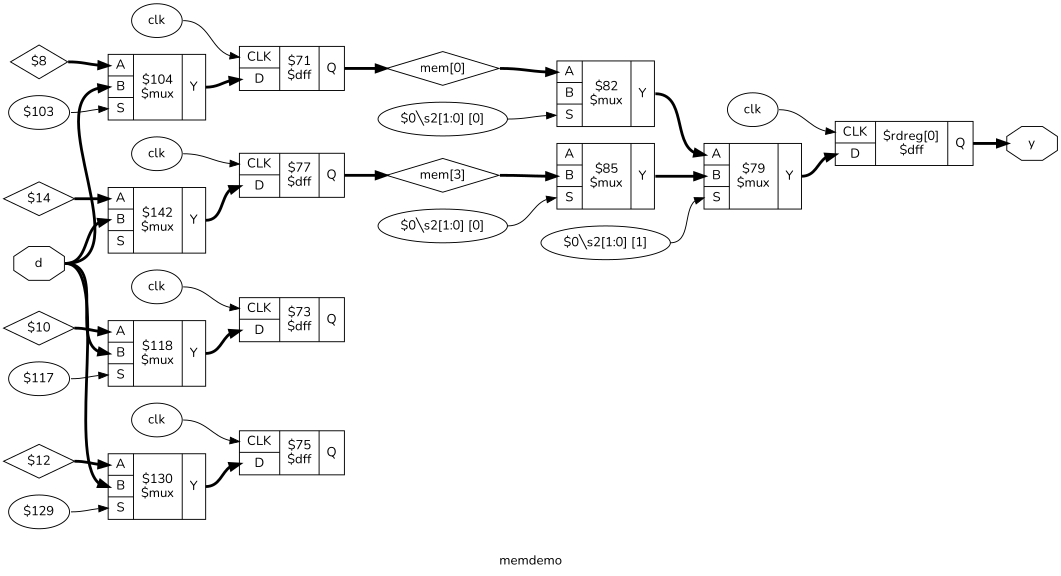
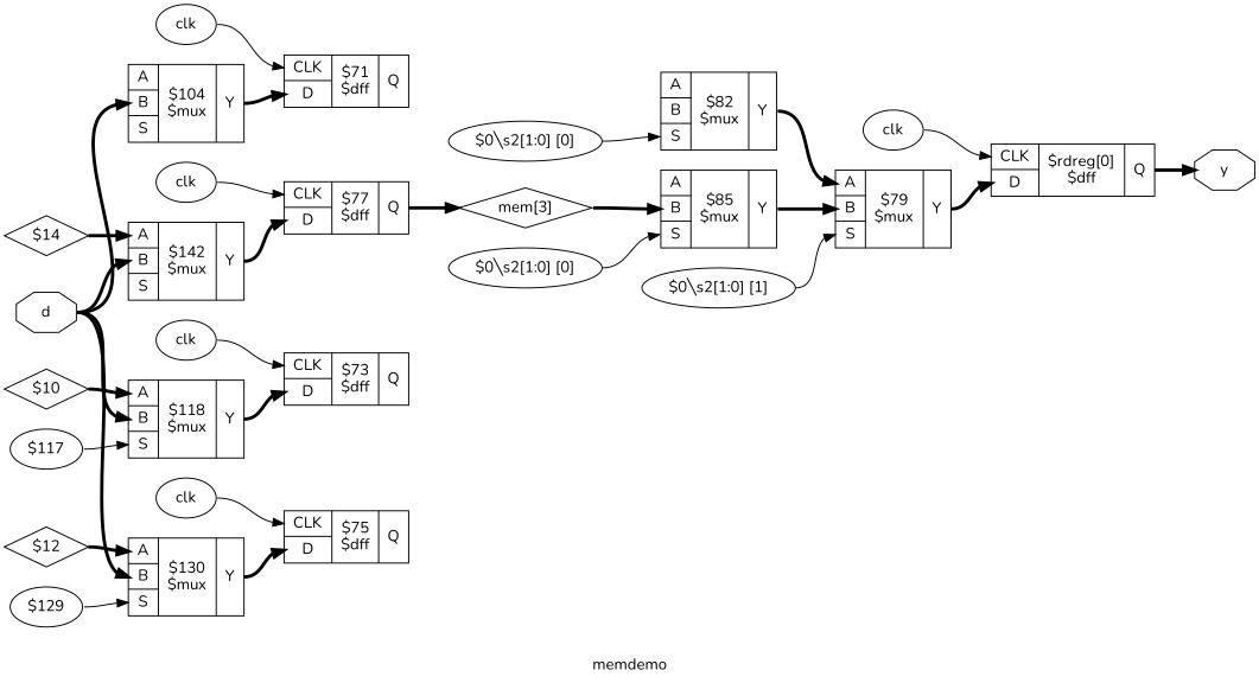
  digraph {
    fontname=Nunito
    label=memdemo
    rankdir=LR
    remincross=true
    node [fontname=Nunito shape=record]
    edge [color=black fontcolor=black fontname=Nunito headport="p23:w" style="setlinewidth(3)" tailport=e]
    n1 [color=black fontcolor=black label=d shape=octagon]
    n2 [label="{{<p22> A|<p23> B|<p24> S}|$104\n$mux|{<p25> Y}}"]
    n3 [label="{{<p22> A|<p23> B|<p24> S}|$118\n$mux|{<p25> Y}}"]
    n4 [label="{{<p22> A|<p23> B|<p24> S}|$130\n$mux|{<p25> Y}}"]
    n5 [label="{{<p22> A|<p23> B|<p24> S}|$142\n$mux|{<p25> Y}}"]
    n6 [label="{{<p18> CLK|<p19> D}|$71\n$dff|{<p20> Q}}"]
    n7 [label="{{<p18> CLK|<p19> D}|$73\n$dff|{<p20> Q}}"]
    n8 [label="{{<p18> CLK|<p19> D}|$75\n$dff|{<p20> Q}}"]
    n9 [label="{{<p18> CLK|<p19> D}|$77\n$dff|{<p20> Q}}"]
-   n10 [color=black fontcolor=black label="mem[0]" shape=diamond]
    n11 [label="{{<p22> A|<p23> B|<p24> S}|$82\n$mux|{<p25> Y}}"]
    n12 [label="{{<p22> A|<p23> B|<p24> S}|$79\n$mux|{<p25> Y}}"]
    n13 [label="{{<p22> A|<p23> B|<p24> S}|$85\n$mux|{<p25> Y}}"]
    n14 [color=black fontcolor=black label="mem[3]" shape=diamond]
    n15 [color=black fontcolor=black label=y shape=octagon]
    n16 [label=clk shape=""]
    n17 [label="{{<p18> CLK|<p19> D}|$rdreg[0]\n$dff|{<p20> Q}}"]
    n18 [label="$0&#9586;s2[1:0] [1]" shape=""]
    n19 [label="$0&#9586;s2[1:0] [0]" shape=""]
    n20 [label="$0&#9586;s2[1:0] [0]" shape=""]
-   n21 [label="$103" shape=""]
    n22 [label="$117" shape=""]
    n23 [label="$129" shape=""]
    n24 [label=clk shape=""]
    n25 [label=clk shape=""]
    n26 [label=clk shape=""]
    n27 [label=clk shape=""]
-   n28 [label="$8" shape=diamond]
    n29 [label="$10" shape=diamond]
    n30 [label="$12" shape=diamond]
    n31 [label="$14" shape=diamond]
    n1 -> n2
    n1 -> n3
    n1 -> n4
    n1 -> n5
    n2 -> n6 [headport="p19:w" tailport="p25:e"]
    n3 -> n7 [headport="p19:w" tailport="p25:e"]
    n4 -> n8 [headport="p19:w" tailport="p25:e"]
    n5 -> n9 [headport="p19:w" tailport="p25:e"]
-   n6 -> n10 [headport=w tailport="p20:e"]
    n9 -> n14 [headport=w tailport="p20:e"]
-   n10 -> n11 [headport="p22:w"]
    n11 -> n12 [headport="p22:w" tailport="p25:e"]
    n12 -> n17 [headport="p19:w" tailport="p25:e"]
    n13 -> n12 [tailport="p25:e"]
    n14 -> n13
    n16 -> n17 [headport="p18:w" style=""]
    n17 -> n15 [headport=w tailport="p20:e"]
    n18 -> n12 [headport="p24:w" style=""]
    n19 -> n11 [headport="p24:w" style=""]
    n20 -> n13 [headport="p24:w" style=""]
-   n21 -> n2 [headport="p24:w" style=""]
    n22 -> n3 [headport="p24:w" style=""]
    n23 -> n4 [headport="p24:w" style=""]
    n24 -> n6 [headport="p18:w" style=""]
    n25 -> n7 [headport="p18:w" style=""]
    n26 -> n8 [headport="p18:w" style=""]
    n27 -> n9 [headport="p18:w" style=""]
-   n28 -> n2 [headport="p22:w"]
    n29 -> n3 [headport="p22:w"]
    n30 -> n4 [headport="p22:w"]
    n31 -> n5 [headport="p22:w"]
  }
